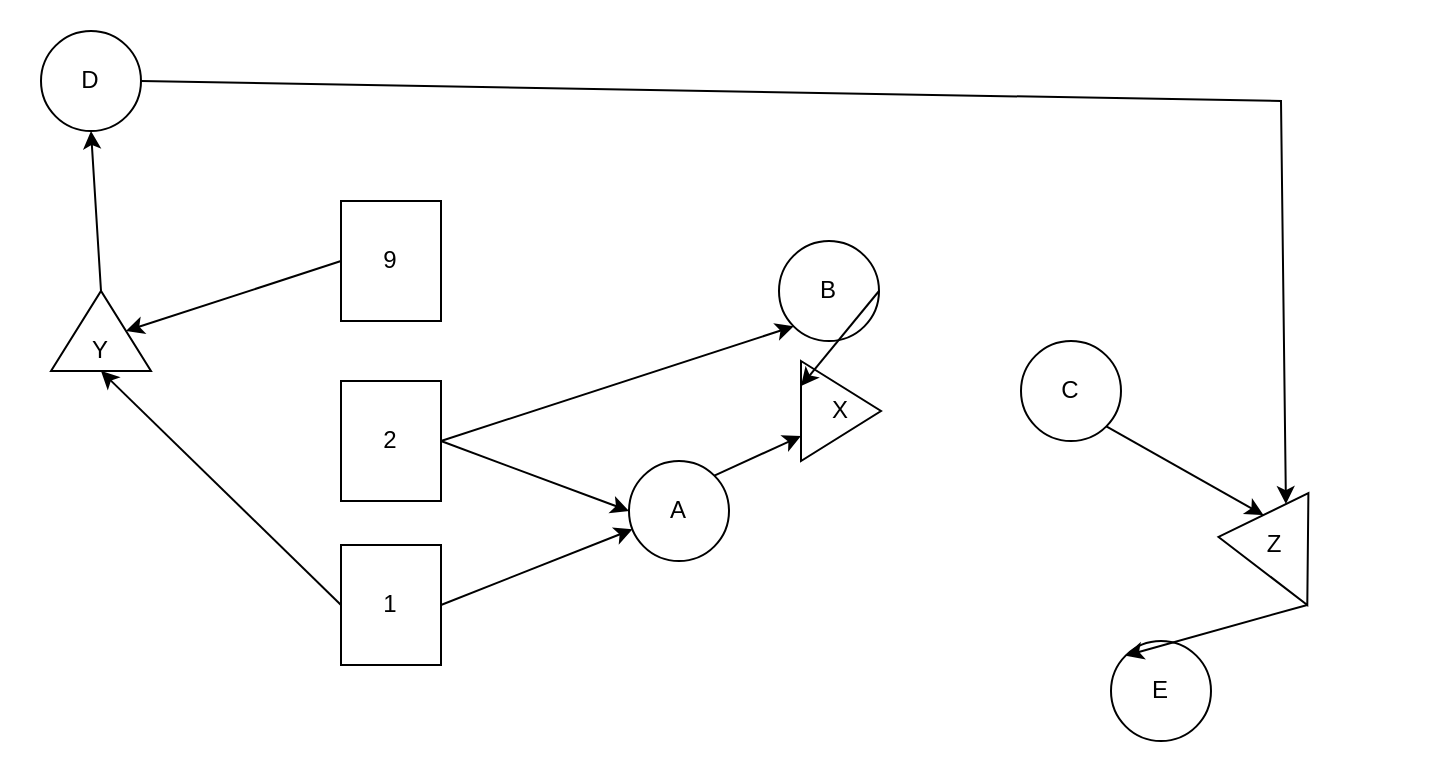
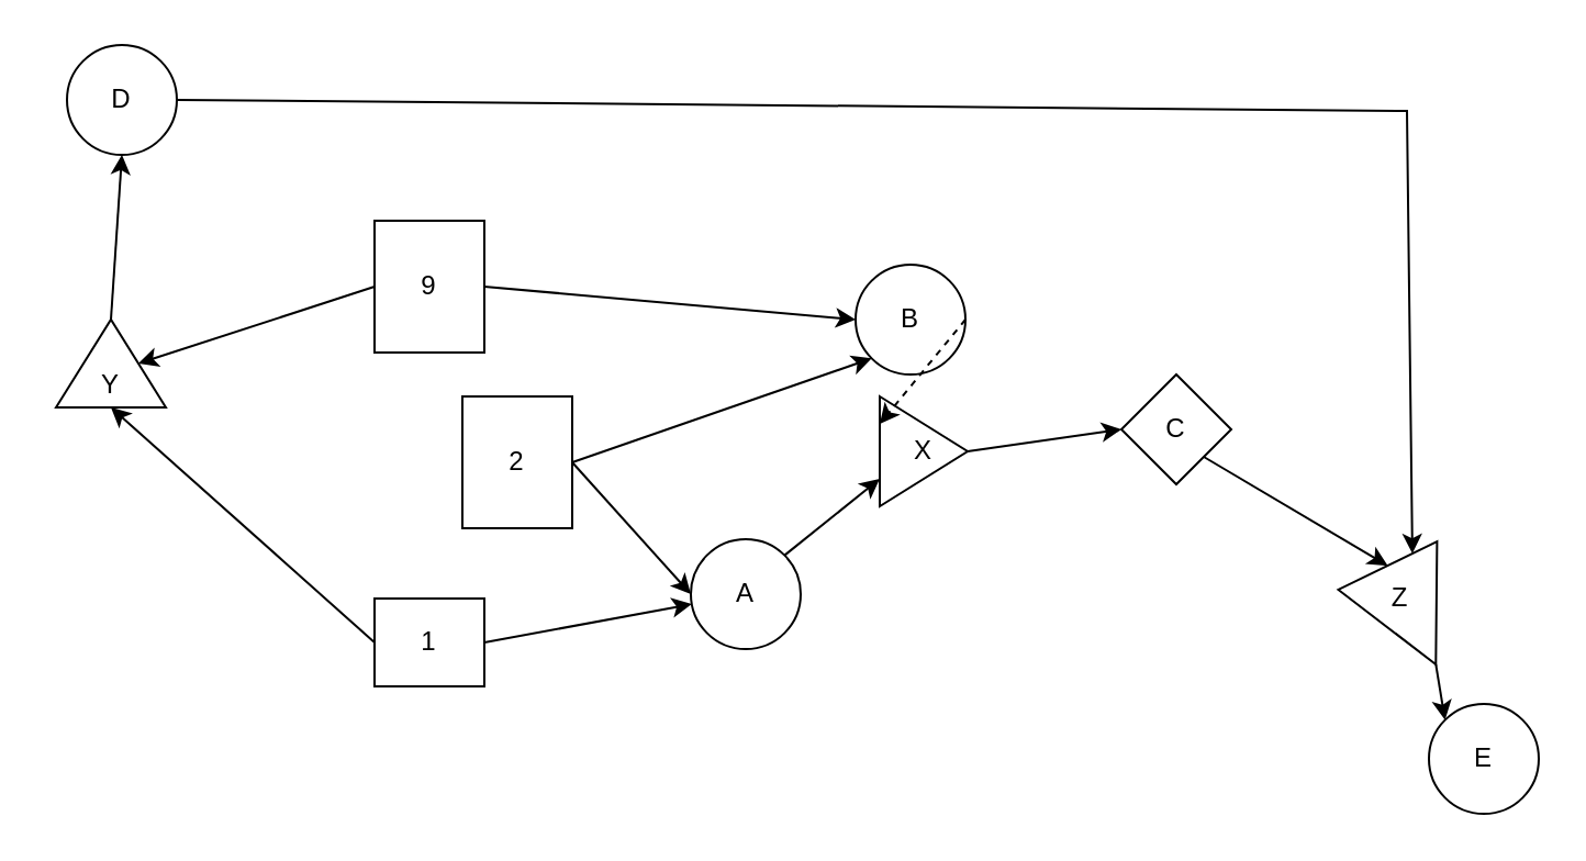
  <mxCell id="0" />
  <mxCell id="1" parent="0" />
  <mxCell id="2" value="9" style="rounded=0;whiteSpace=wrap;html=1;" vertex="1" parent="1"><mxGeometry x="170" y="100" width="50" height="60" as="geometry" /></mxCell>
- <mxCell id="3" value="2" style="rounded=0;whiteSpace=wrap;html=1;" vertex="1" parent="1"><mxGeometry x="170" y="190" width="50" height="60" as="geometry" /></mxCell>
- <mxCell id="4" value="1" style="rounded=0;whiteSpace=wrap;html=1;" vertex="1" parent="1"><mxGeometry x="170" y="272" width="50" height="60" as="geometry" /></mxCell>
+ <mxCell id="3" value="2" style="rounded=0;whiteSpace=wrap;html=1;" vertex="1" parent="1"><mxGeometry x="210" y="180" width="50" height="60" as="geometry" /></mxCell>
+ <mxCell id="4" value="1" style="rounded=0;whiteSpace=wrap;html=1;" vertex="1" parent="1"><mxGeometry x="170" y="272" width="50" height="40" as="geometry" /></mxCell>
  <mxCell id="5" value="B" style="ellipse;whiteSpace=wrap;html=1;" vertex="1" parent="1"><mxGeometry x="389" y="120" width="50" height="50" as="geometry" /></mxCell>
- <mxCell id="6" value="A" style="ellipse;whiteSpace=wrap;html=1;" vertex="1" parent="1"><mxGeometry x="314" y="230" width="50" height="50" as="geometry" /></mxCell>
- <mxCell id="7" value="D" style="ellipse;whiteSpace=wrap;html=1;" vertex="1" parent="1"><mxGeometry x="20" y="15" width="50" height="50" as="geometry" /></mxCell>
- <mxCell id="8" value="C" style="ellipse;whiteSpace=wrap;html=1;" vertex="1" parent="1"><mxGeometry x="510" y="170" width="50" height="50" as="geometry" /></mxCell>
- <mxCell id="9" value="E" style="ellipse;whiteSpace=wrap;html=1;" vertex="1" parent="1"><mxGeometry x="555" y="320" width="50" height="50" as="geometry" /></mxCell>
+ <mxCell id="6" value="A" style="ellipse;whiteSpace=wrap;html=1;" vertex="1" parent="1"><mxGeometry x="314" y="245" width="50" height="50" as="geometry" /></mxCell>
+ <mxCell id="7" value="D" style="ellipse;whiteSpace=wrap;html=1;" vertex="1" parent="1"><mxGeometry x="30" y="20" width="50" height="50" as="geometry" /></mxCell>
+ <mxCell id="8" value="C" style="rhombus;whiteSpace=wrap;html=1;" vertex="1" parent="1"><mxGeometry x="510" y="170" width="50" height="50" as="geometry" /></mxCell>
+ <mxCell id="9" value="E" style="ellipse;whiteSpace=wrap;html=1;" vertex="1" parent="1"><mxGeometry x="650" y="320" width="50" height="50" as="geometry" /></mxCell>
  <mxCell id="10" value="X" style="triangle;whiteSpace=wrap;html=1;" vertex="1" parent="1"><mxGeometry x="400" y="180" width="40" height="50" as="geometry" /></mxCell>
  <mxCell id="11" value="" style="triangle;whiteSpace=wrap;html=1;rotation=-90;" vertex="1" parent="1"><mxGeometry x="30" y="140" width="40" height="50" as="geometry" /></mxCell>
  <mxCell id="12" value="" style="triangle;whiteSpace=wrap;html=1;rotation=64;" vertex="1" parent="1"><mxGeometry x="617.19" y="254.49" width="50" height="50" as="geometry" /></mxCell>
+ <mxCell id="13" value="" style="endArrow=classic;html=1;rounded=0;exitX=1;exitY=0.5;exitDx=0;exitDy=0;entryX=0;entryY=0.5;entryDx=0;entryDy=0;" edge="1" parent="1" source="2" target="5"><mxGeometry width="50" height="50" relative="1" as="geometry"><mxPoint x="530" y="290" as="sourcePoint" /><mxPoint x="580" y="240" as="targetPoint" /></mxGeometry></mxCell>
  <mxCell id="14" value="" style="endArrow=classic;html=1;rounded=0;exitX=1;exitY=0.5;exitDx=0;exitDy=0;entryX=0;entryY=1;entryDx=0;entryDy=0;" edge="1" parent="1" source="3" target="5"><mxGeometry width="50" height="50" relative="1" as="geometry"><mxPoint x="230" y="140" as="sourcePoint" /><mxPoint x="590" y="250" as="targetPoint" /></mxGeometry></mxCell>
  <mxCell id="15" value="" style="endArrow=classic;html=1;rounded=0;exitX=1;exitY=0.5;exitDx=0;exitDy=0;entryX=0;entryY=0.5;entryDx=0;entryDy=0;" edge="1" parent="1" source="3" target="6"><mxGeometry width="50" height="50" relative="1" as="geometry"><mxPoint x="240" y="150" as="sourcePoint" /><mxPoint x="600" y="260" as="targetPoint" /></mxGeometry></mxCell>
  <mxCell id="16" value="" style="endArrow=classic;html=1;rounded=0;exitX=1;exitY=0.5;exitDx=0;exitDy=0;" edge="1" parent="1" source="4" target="6"><mxGeometry width="50" height="50" relative="1" as="geometry"><mxPoint x="250" y="160" as="sourcePoint" /><mxPoint x="610" y="270" as="targetPoint" /></mxGeometry></mxCell>
- <mxCell id="17" value="" style="endArrow=classic;html=1;rounded=0;exitX=1;exitY=0.5;exitDx=0;exitDy=0;entryX=0;entryY=0.25;entryDx=0;entryDy=0;" edge="1" parent="1" source="5" target="10"><mxGeometry width="50" height="50" relative="1" as="geometry"><mxPoint x="260" y="170" as="sourcePoint" /><mxPoint x="620" y="280" as="targetPoint" /></mxGeometry></mxCell>
+ <mxCell id="17" value="" style="endArrow=classic;html=1;rounded=0;exitX=1;exitY=0.5;exitDx=0;exitDy=0;entryX=0;entryY=0.25;entryDx=0;entryDy=0;dashed=1;" edge="1" parent="1" source="5" target="10"><mxGeometry width="50" height="50" relative="1" as="geometry"><mxPoint x="260" y="170" as="sourcePoint" /><mxPoint x="620" y="280" as="targetPoint" /></mxGeometry></mxCell>
  <mxCell id="18" value="" style="endArrow=classic;html=1;rounded=0;exitX=1;exitY=0;exitDx=0;exitDy=0;entryX=0;entryY=0.75;entryDx=0;entryDy=0;" edge="1" parent="1" source="6" target="10"><mxGeometry width="50" height="50" relative="1" as="geometry"><mxPoint x="270" y="180" as="sourcePoint" /><mxPoint x="630" y="290" as="targetPoint" /></mxGeometry></mxCell>
+ <mxCell id="19" value="" style="endArrow=classic;html=1;rounded=0;exitX=1;exitY=0.5;exitDx=0;exitDy=0;entryX=0;entryY=0.5;entryDx=0;entryDy=0;" edge="1" parent="1" source="10" target="8"><mxGeometry width="50" height="50" relative="1" as="geometry"><mxPoint x="280" y="190" as="sourcePoint" /><mxPoint x="640" y="300" as="targetPoint" /></mxGeometry></mxCell>
  <mxCell id="20" value="" style="endArrow=classic;html=1;rounded=0;exitX=1;exitY=1;exitDx=0;exitDy=0;entryX=0;entryY=0.5;entryDx=0;entryDy=0;" edge="1" parent="1" source="8" target="12"><mxGeometry width="50" height="50" relative="1" as="geometry"><mxPoint x="290" y="200" as="sourcePoint" /><mxPoint x="650" y="310" as="targetPoint" /></mxGeometry></mxCell>
  <mxCell id="21" value="" style="endArrow=classic;html=1;rounded=0;exitX=1;exitY=0.5;exitDx=0;exitDy=0;entryX=0;entryY=0;entryDx=0;entryDy=0;" edge="1" parent="1" source="12" target="9"><mxGeometry width="50" height="50" relative="1" as="geometry"><mxPoint x="300" y="210" as="sourcePoint" /><mxPoint x="660" y="320" as="targetPoint" /></mxGeometry></mxCell>
  <mxCell id="22" value="" style="endArrow=classic;html=1;rounded=0;exitX=0;exitY=0.5;exitDx=0;exitDy=0;entryX=0.5;entryY=1;entryDx=0;entryDy=0;" edge="1" parent="1" source="2" target="11"><mxGeometry width="50" height="50" relative="1" as="geometry"><mxPoint x="310" y="220" as="sourcePoint" /><mxPoint x="670" y="330" as="targetPoint" /></mxGeometry></mxCell>
  <mxCell id="23" value="" style="endArrow=classic;html=1;rounded=0;exitX=0;exitY=0.5;exitDx=0;exitDy=0;entryX=0;entryY=0.5;entryDx=0;entryDy=0;" edge="1" parent="1" source="4" target="11"><mxGeometry width="50" height="50" relative="1" as="geometry"><mxPoint x="320" y="230" as="sourcePoint" /><mxPoint x="680" y="340" as="targetPoint" /></mxGeometry></mxCell>
  <mxCell id="24" value="" style="endArrow=classic;html=1;rounded=0;exitX=1;exitY=0.5;exitDx=0;exitDy=0;entryX=0.5;entryY=1;entryDx=0;entryDy=0;" edge="1" parent="1" source="11" target="7"><mxGeometry width="50" height="50" relative="1" as="geometry"><mxPoint x="330" y="240" as="sourcePoint" /><mxPoint x="690" y="350" as="targetPoint" /></mxGeometry></mxCell>
  <mxCell id="25" value="" style="endArrow=classic;html=1;rounded=0;exitX=1;exitY=0.5;exitDx=0;exitDy=0;entryX=0;entryY=0.25;entryDx=0;entryDy=0;" edge="1" parent="1" source="7" target="12"><mxGeometry width="50" height="50" relative="1" as="geometry"><mxPoint x="340" y="250" as="sourcePoint" /><mxPoint x="700" y="360" as="targetPoint" /><Array as="points"><mxPoint x="640" y="50" /></Array></mxGeometry></mxCell>
  <mxCell id="26" value="Y" style="text;html=1;strokeColor=none;fillColor=none;align=center;verticalAlign=middle;whiteSpace=wrap;rounded=0;" vertex="1" parent="1"><mxGeometry x="20" y="160" width="60" height="30" as="geometry" /></mxCell>
  <mxCell id="27" value="Z" style="text;html=1;strokeColor=none;fillColor=none;align=center;verticalAlign=middle;whiteSpace=wrap;rounded=0;" vertex="1" parent="1"><mxGeometry x="607.19" y="257" width="60" height="30" as="geometry" /></mxCell>
